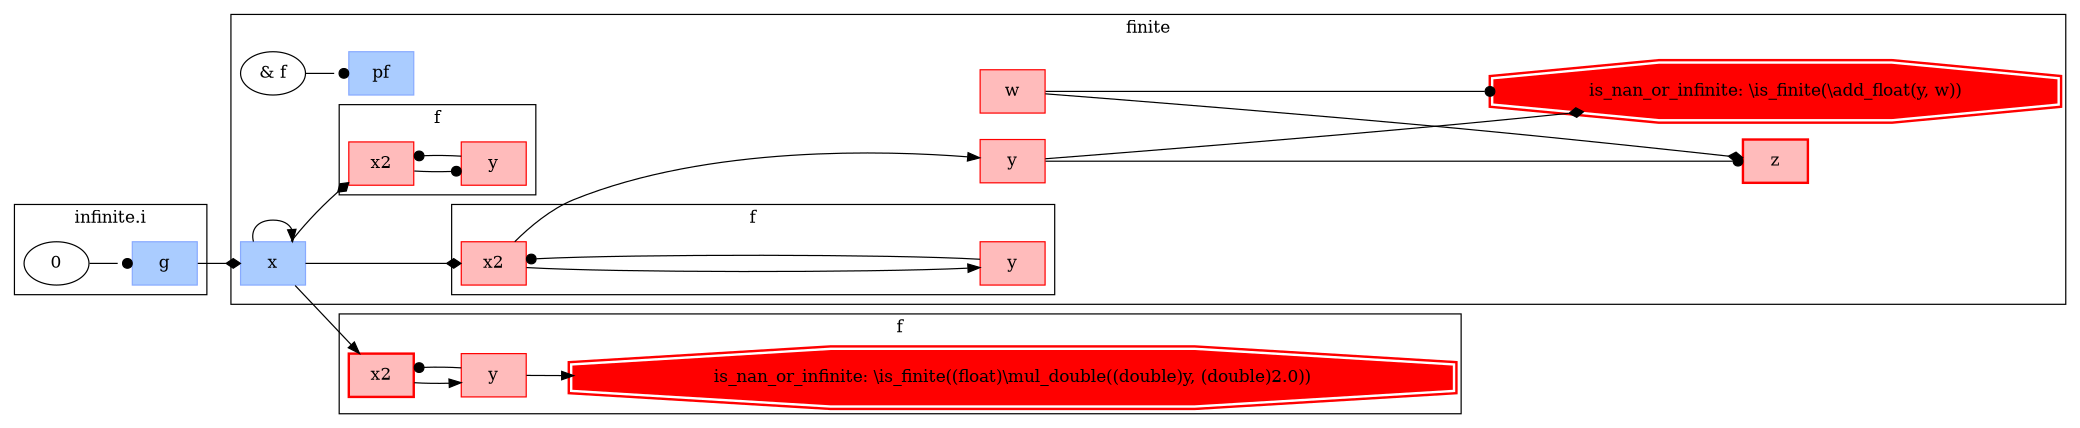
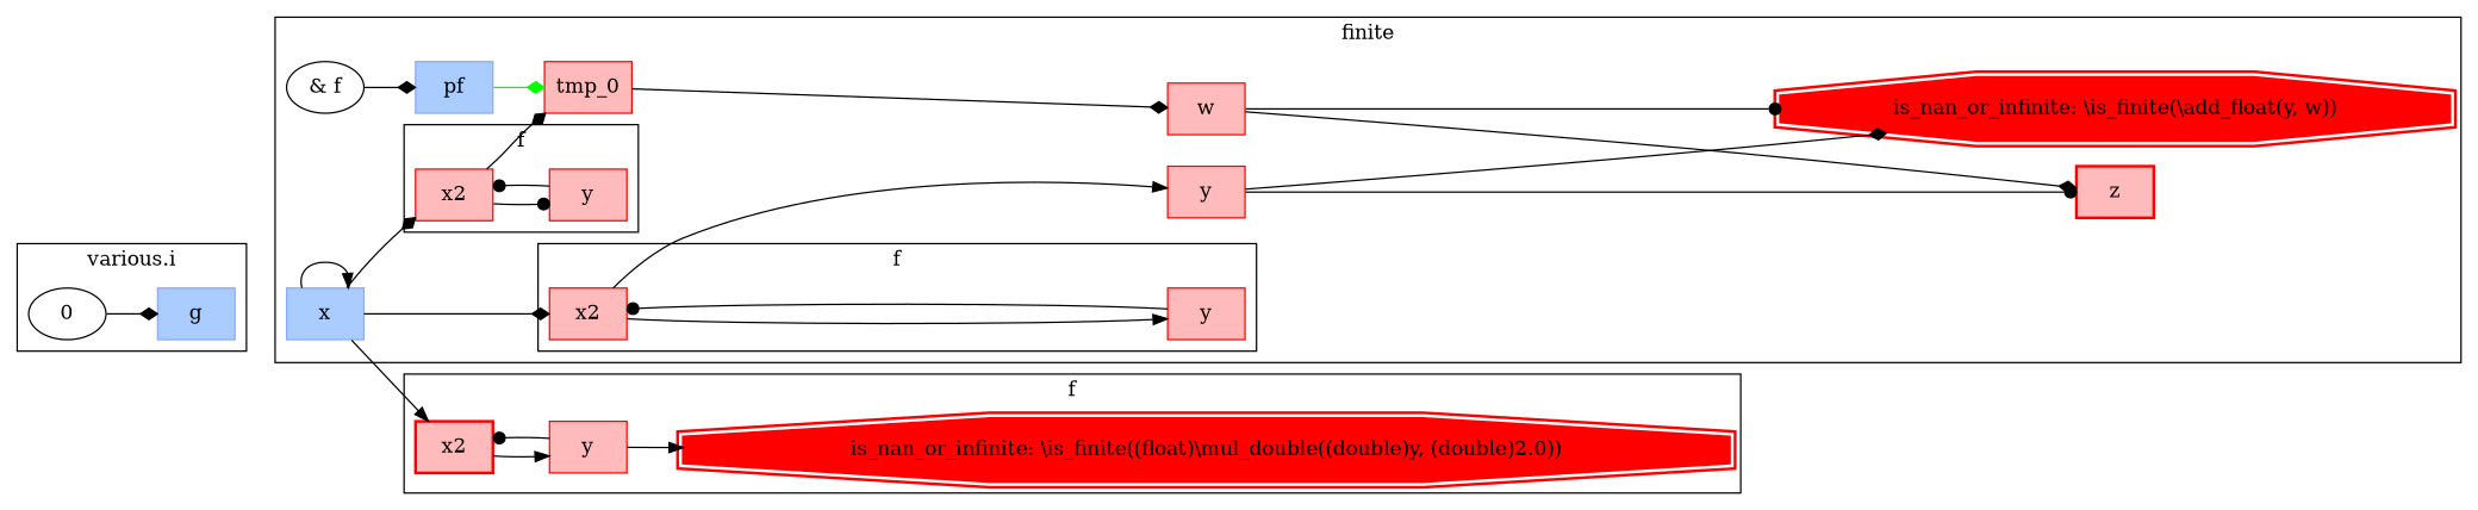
  digraph {
    rankdir=LR
    node [color="#FF0000" fillcolor="#FFBBBB" shape=box style=filled]
    edge [arrowhead=diamond]
    n1 [label=<x2> style="filled,bold"]
    n2 [label=<y>]
    n3 [fillcolor="#FF0000" label=<is_nan_or_infinite: \is_finite((float)\mul_double((double)y, (double)2.0))> shape=doubleoctagon style="filled,bold,bold"]
    n4 [label=<x2>]
    n5 [label=<y>]
    n6 [label=<x2>]
    n7 [label=<y>]
    n8 [color="#88AAFF" fillcolor="#AACCFF" label=<x>]
    n9 [label=<z> style="filled,bold"]
    n10 [label=<y>]
    n11 [label=<w>]
+   n12 [label=<tmp_0>]
    n13 [color="#88AAFF" fillcolor="#AACCFF" label=<pf>]
    n14 [label=<&amp; f> shape=ellipse color="" fillcolor="" style=""]
    n15 [fillcolor="#FF0000" label=<is_nan_or_infinite: \is_finite(\add_float(y, w))> shape=doubleoctagon style="filled,bold,bold"]
    n16 [color="#88AAFF" fillcolor="#AACCFF" label=<g>]
    n17 [label=<0> shape=ellipse color="" fillcolor="" style=""]
    subgraph cluster_1 {
      label=f
      n1
      n2
      n3
    }
    subgraph cluster_2 {
      label=finite
      n8
      n9
      n10
      n11
+     n12
      n13
      n14
      n15
      subgraph cluster_3 {
        label=f
        n4
        n5
      }
      subgraph cluster_4 {
        label=f
        n6
        n7
      }
    }
    subgraph cluster_5 {
-     label="infinite.i"
+     label="various.i"
      n16
      n17
    }
    n1 -> n2 [arrowhead=normal]
    n2 -> n1 [arrowhead=dot]
    n2 -> n3 [arrowhead=normal]
    n4 -> n5 [arrowhead=normal]
    n4 -> n10 [arrowhead=normal]
    n5 -> n4 [arrowhead=dot]
    n6 -> n7 [arrowhead=dot]
+   n6 -> n12
    n7 -> n6 [arrowhead=dot]
    n8 -> n1 [arrowhead=normal]
    n8 -> n4
    n8 -> n6
    n8 -> n8 [arrowhead=normal]
    n10 -> n9 [arrowhead=dot]
    n10 -> n15
    n11 -> n9
    n11 -> n15 [arrowhead=dot]
-   n14 -> n13 [arrowhead=dot]
-   n16 -> n8
-   n17 -> n16 [arrowhead=dot]
+   n12 -> n11
+   n13 -> n12 [color="#00FF00"]
+   n14 -> n13
+   n17 -> n16
  }
